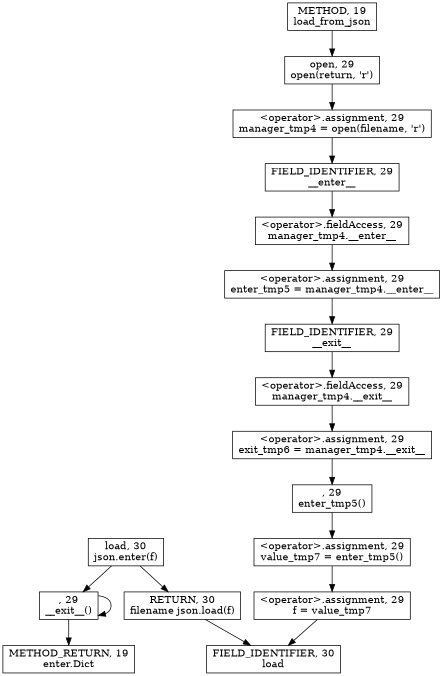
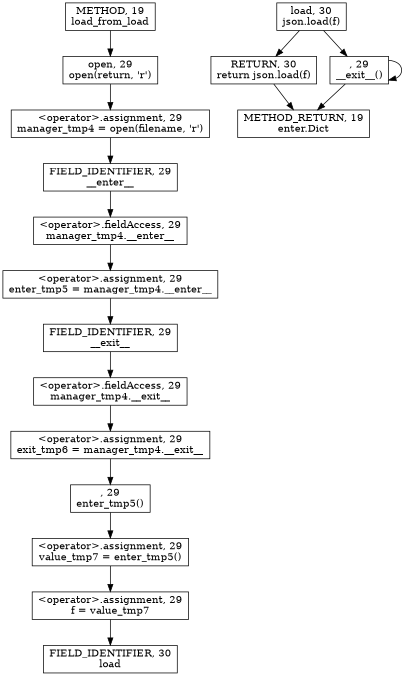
  digraph {
    node [shape=rect]
    n1 [label=<&lt;operator&gt;.assignment, 29<BR/>manager_tmp4 = open(filename, 'r')>]
    n2 [label=<FIELD_IDENTIFIER, 29<BR/>__enter__>]
    n3 [label=<&lt;operator&gt;.fieldAccess, 29<BR/>manager_tmp4.__enter__>]
    n4 [label=<&lt;operator&gt;.assignment, 29<BR/>enter_tmp5 = manager_tmp4.__enter__>]
    n5 [label=<FIELD_IDENTIFIER, 29<BR/>__exit__>]
    n6 [label=<&lt;operator&gt;.fieldAccess, 29<BR/>manager_tmp4.__exit__>]
    n7 [label=<&lt;operator&gt;.assignment, 29<BR/>exit_tmp6 = manager_tmp4.__exit__>]
    n8 [label=<, 29<BR/>enter_tmp5()>]
    n9 [label=<&lt;operator&gt;.assignment, 29<BR/>value_tmp7 = enter_tmp5()>]
    n10 [label=<&lt;operator&gt;.assignment, 29<BR/>f = value_tmp7>]
    n11 [label=<FIELD_IDENTIFIER, 30<BR/>load>]
    n12 [label=<open, 29<BR/>open(return, 'r')>]
-   n13 [label=<RETURN, 30<BR/>filename json.load(f)>]
+   n13 [label=<RETURN, 30<BR/>return json.load(f)>]
    n14 [label=<METHOD_RETURN, 19<BR/>enter.Dict>]
-   n15 [label=<load, 30<BR/>json.enter(f)>]
+   n15 [label=<load, 30<BR/>json.load(f)>]
    n16 [label=<, 29<BR/>__exit__()>]
-   n17 [label=<METHOD, 19<BR/>load_from_json>]
+   n17 [label=<METHOD, 19<BR/>load_from_load>]
    n1 -> n2
    n2 -> n3
    n3 -> n4
    n4 -> n5
    n5 -> n6
    n6 -> n7
    n7 -> n8
    n8 -> n9
    n9 -> n10
    n10 -> n11
    n12 -> n1
-   n13 -> n11
+   n13 -> n14
    n15 -> n13
    n15 -> n16
    n16 -> n14
    n16 -> n16
    n17 -> n12
  }
